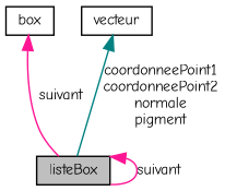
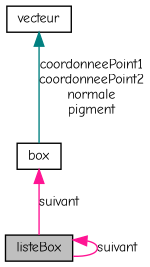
  digraph {
    fontname="Comic Neue"
    node [color=black fillcolor=white fontname="Comic Neue" fontsize=10 shape=record style=filled]
    edge [color=deeppink dir=back fontname="Comic Neue" fontsize=10 labelfontname=FreeSans labelfontsize=10 style=solid]
    n1 [fillcolor=grey75 fontcolor=black height=0.2 label=listeBox width=0.4]
    n2 [height=0.2 label=box width=0.4]
    n3 [height=0.2 label=vecteur width=0.4]
    n1 -> n1 [label=suivant]
    n2 -> n1 [label=suivant]
-   n3 -> n1 [color=teal label="coordonneePoint1\ncoordonneePoint2\nnormale\npigment"]
+   n3 -> n2 [color=teal label="coordonneePoint1\ncoordonneePoint2\nnormale\npigment"]
  }
